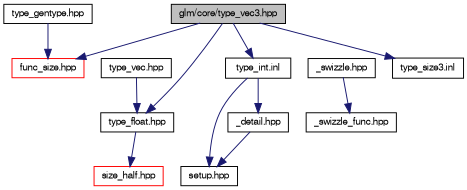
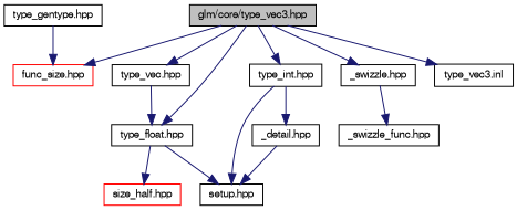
  digraph {
    node [color=black fillcolor=white fontname=FreeSans fontsize=10 shape=record style=filled]
    edge [color=midnightblue fontname=FreeSans fontsize=10 labelfontname=FreeSans labelfontsize=10 style=solid]
    n1 [fillcolor=grey75 fontcolor=black height=0.2 label="glm/core/type_vec3.hpp" width=0.4]
    n2 [height=0.2 label="type_vec.hpp" width=0.4]
    n3 [color=red height=0.2 label="func_size.hpp" width=0.4]
    n4 [height=0.2 label="type_float.hpp" width=0.4]
-   n5 [height=0.2 label="type_int.inl" width=0.4]
+   n5 [height=0.2 label="type_int.hpp" width=0.4]
    n6 [height=0.2 label="_swizzle.hpp" width=0.4]
-   n7 [height=0.2 label="type_size3.inl" width=0.4]
+   n7 [height=0.2 label="type_vec3.inl" width=0.4]
    n8 [color=red height=0.2 label="size_half.hpp" width=0.4]
    n9 [height=0.2 label="setup.hpp" width=0.4]
    n10 [height=0.2 label="_detail.hpp" width=0.4]
    n11 [height=0.2 label="_swizzle_func.hpp" width=0.4]
    n12 [height=0.2 label="type_gentype.hpp" width=0.4]
+   n1 -> n2
    n1 -> n3
    n1 -> n4
    n1 -> n5
+   n1 -> n6
    n1 -> n7
    n2 -> n4
    n4 -> n8
+   n4 -> n9
    n5 -> n9
    n5 -> n10
    n6 -> n11
    n10 -> n9
    n12 -> n3
  }
